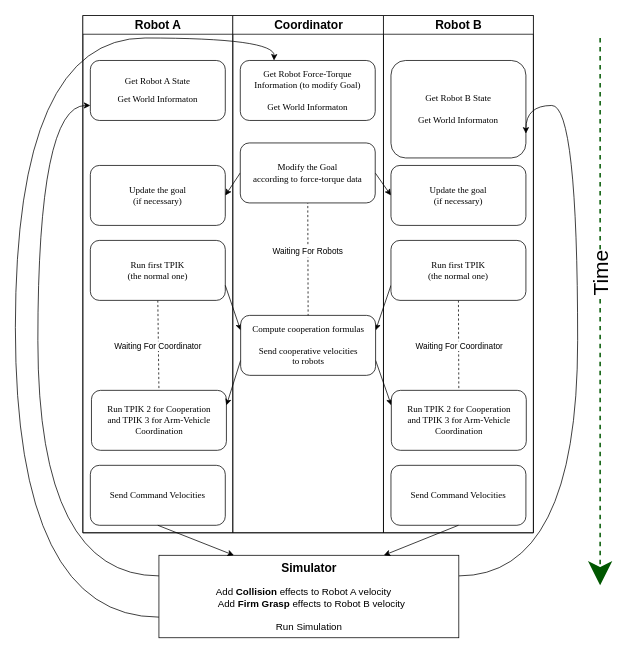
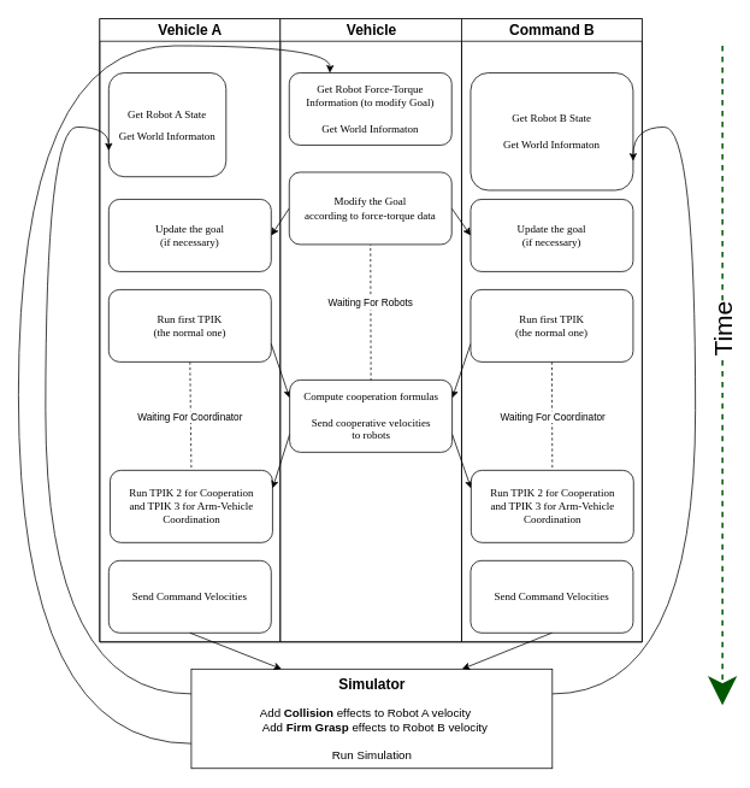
  <mxCell id="0" />
  <mxCell id="1" parent="0" />
  <mxCell id="2" value="" style="swimlane;html=1;childLayout=stackLayout;startSize=0;rounded=0;shadow=0;labelBackgroundColor=none;strokeColor=#000000;strokeWidth=1;fillColor=#ffffff;fontFamily=Verdana;fontSize=8;fontColor=#000000;align=center;" parent="1" vertex="1"><mxGeometry x="110" width="601" height="690" as="geometry" y="20"><mxRectangle x="270" y="40" width="50" height="40" as="alternateBounds" /></mxGeometry></mxCell>
- <mxCell id="3" value="&lt;font style=&quot;font-size: 16px&quot;&gt;Robot A&lt;/font&gt;" style="swimlane;html=1;startSize=25;" parent="2" vertex="1"><mxGeometry width="200" height="690" as="geometry" /></mxCell>
- <mxCell id="4" value="&lt;div style=&quot;font-size: 12px&quot;&gt;Get Robot A State&lt;/div&gt;&lt;div&gt;&lt;br&gt;&lt;/div&gt;&lt;div style=&quot;font-size: 12px&quot;&gt;Get World Informaton&lt;br&gt;&lt;/div&gt;" style="rounded=1;whiteSpace=wrap;html=1;shadow=0;labelBackgroundColor=none;strokeColor=#000000;strokeWidth=1;fillColor=#ffffff;fontFamily=Verdana;fontSize=8;fontColor=#000000;align=center;" parent="3" vertex="1"><mxGeometry x="10" y="60" width="180" height="80" as="geometry" /></mxCell>
+ <mxCell id="3" value="&lt;font style=&quot;font-size: 16px&quot;&gt;Vehicle A&lt;/font&gt;" style="swimlane;html=1;startSize=25;" parent="2" vertex="1"><mxGeometry width="200" height="690" as="geometry" /></mxCell>
+ <mxCell id="4" value="&lt;div style=&quot;font-size: 12px&quot;&gt;Get Robot A State&lt;/div&gt;&lt;div&gt;&lt;br&gt;&lt;/div&gt;&lt;div style=&quot;font-size: 12px&quot;&gt;Get World Informaton&lt;br&gt;&lt;/div&gt;" style="rounded=1;whiteSpace=wrap;html=1;shadow=0;labelBackgroundColor=none;strokeColor=#000000;strokeWidth=1;fillColor=#ffffff;fontFamily=Verdana;fontSize=8;fontColor=#000000;align=center;" parent="3" vertex="1"><mxGeometry x="10" y="60" width="130" height="115" as="geometry" /></mxCell>
  <mxCell id="5" value="&lt;div style=&quot;font-size: 12px&quot;&gt;&lt;font style=&quot;font-size: 12px&quot;&gt;Update the goal &lt;br&gt;&lt;/font&gt;&lt;/div&gt;&lt;div style=&quot;font-size: 12px&quot;&gt;&lt;font style=&quot;font-size: 12px&quot;&gt;(if necessary)&lt;/font&gt;&lt;/div&gt;" style="rounded=1;whiteSpace=wrap;html=1;shadow=0;labelBackgroundColor=none;strokeColor=#000000;strokeWidth=1;fillColor=#ffffff;fontFamily=Verdana;fontSize=8;fontColor=#000000;align=center;" parent="3" vertex="1"><mxGeometry x="10" y="200" width="180" height="80" as="geometry" /></mxCell>
  <mxCell id="6" style="edgeStyle=none;rounded=0;orthogonalLoop=1;jettySize=auto;html=1;exitX=0.5;exitY=1;exitDx=0;exitDy=0;entryX=0.5;entryY=0;entryDx=0;entryDy=0;dashed=1;startSize=1;endArrow=none;endFill=0;endSize=8;strokeWidth=1;fontSize=28;fontColor=#000000;" parent="3" source="8" target="9" edge="1"><mxGeometry relative="1" as="geometry" /></mxCell>
  <mxCell id="7" value="&lt;font style=&quot;font-size: 11px&quot;&gt;Waiting For Coordinator&lt;/font&gt;" style="text;html=1;resizable=0;points=[];align=center;verticalAlign=middle;labelBackgroundColor=#ffffff;fontSize=10;fontColor=#000000;horizontal=1;labelPosition=center;verticalLabelPosition=middle;" parent="6" vertex="1" connectable="0"><mxGeometry x="0.195" y="-1" relative="1" as="geometry"><mxPoint y="-11.5" as="offset" /></mxGeometry></mxCell>
  <mxCell id="8" value="&lt;div style=&quot;font-size: 12px&quot;&gt;Run first TPIK &lt;br&gt;&lt;/div&gt;&lt;div style=&quot;font-size: 12px&quot;&gt;(the normal one)&lt;br&gt;&lt;/div&gt;" style="rounded=1;whiteSpace=wrap;html=1;shadow=0;labelBackgroundColor=none;strokeColor=#000000;strokeWidth=1;fillColor=#ffffff;fontFamily=Verdana;fontSize=8;fontColor=#000000;align=center;" parent="3" vertex="1"><mxGeometry x="10" y="300" width="180" height="80" as="geometry" /></mxCell>
  <mxCell id="9" value="&lt;div style=&quot;font-size: 12px&quot;&gt;&lt;font style=&quot;font-size: 12px&quot;&gt;Run TPIK 2 for Cooperation &lt;br&gt;&lt;/font&gt;&lt;/div&gt;&lt;div style=&quot;font-size: 12px&quot;&gt;&lt;font style=&quot;font-size: 12px&quot;&gt;and TPIK 3 for Arm-Vehicle Coordination&lt;br&gt;&lt;/font&gt;&lt;/div&gt;" style="rounded=1;whiteSpace=wrap;html=1;shadow=0;labelBackgroundColor=none;strokeColor=#000000;strokeWidth=1;fillColor=#ffffff;fontFamily=Verdana;fontSize=8;fontColor=#000000;align=center;" parent="3" vertex="1"><mxGeometry x="11.5" y="500" width="180" height="80" as="geometry" /></mxCell>
  <mxCell id="10" value="&lt;div style=&quot;font-size: 12px&quot;&gt;Send Command Velocities&lt;br&gt;&lt;/div&gt;" style="rounded=1;whiteSpace=wrap;html=1;shadow=0;labelBackgroundColor=none;strokeColor=#000000;strokeWidth=1;fillColor=#ffffff;fontFamily=Verdana;fontSize=8;fontColor=#000000;align=center;" parent="3" vertex="1"><mxGeometry x="10" y="600" width="180" height="80" as="geometry" /></mxCell>
  <mxCell id="11" style="edgeStyle=none;rounded=0;orthogonalLoop=1;jettySize=auto;html=1;exitX=0;exitY=0.5;exitDx=0;exitDy=0;entryX=1;entryY=0.5;entryDx=0;entryDy=0;fontColor=#000000;" parent="2" source="22" target="5" edge="1"><mxGeometry relative="1" as="geometry" /></mxCell>
  <mxCell id="12" style="edgeStyle=none;rounded=0;orthogonalLoop=1;jettySize=auto;html=1;exitX=1;exitY=0.5;exitDx=0;exitDy=0;entryX=0;entryY=0.5;entryDx=0;entryDy=0;fontColor=#000000;" parent="2" source="22" target="27" edge="1"><mxGeometry relative="1" as="geometry" /></mxCell>
  <mxCell id="13" style="edgeStyle=none;rounded=0;orthogonalLoop=1;jettySize=auto;html=1;exitX=0;exitY=0.75;exitDx=0;exitDy=0;entryX=1;entryY=0.25;entryDx=0;entryDy=0;fontColor=#000000;" parent="2" source="19" target="9" edge="1"><mxGeometry relative="1" as="geometry" /></mxCell>
  <mxCell id="14" style="edgeStyle=none;rounded=0;orthogonalLoop=1;jettySize=auto;html=1;exitX=1;exitY=0.75;exitDx=0;exitDy=0;entryX=0;entryY=0.25;entryDx=0;entryDy=0;fontColor=#000000;" parent="2" source="19" target="25" edge="1"><mxGeometry relative="1" as="geometry" /></mxCell>
  <mxCell id="15" style="edgeStyle=none;rounded=0;orthogonalLoop=1;jettySize=auto;html=1;exitX=1;exitY=0.75;exitDx=0;exitDy=0;entryX=0;entryY=0.25;entryDx=0;entryDy=0;fontColor=#000000;" parent="2" source="8" target="19" edge="1"><mxGeometry relative="1" as="geometry" /></mxCell>
  <mxCell id="16" style="edgeStyle=none;rounded=0;orthogonalLoop=1;jettySize=auto;html=1;exitX=0;exitY=0.75;exitDx=0;exitDy=0;entryX=1;entryY=0.25;entryDx=0;entryDy=0;fontColor=#000000;" parent="2" source="30" target="19" edge="1"><mxGeometry relative="1" as="geometry" /></mxCell>
- <mxCell id="17" value="&lt;font style=&quot;font-size: 16px&quot;&gt;Coordinator&lt;/font&gt;" style="swimlane;html=1;startSize=25;" parent="2" vertex="1"><mxGeometry x="200" width="201" height="690" as="geometry" /></mxCell>
+ <mxCell id="17" value="&lt;font style=&quot;font-size: 16px&quot;&gt;Vehicle&lt;/font&gt;" style="swimlane;html=1;startSize=25;" parent="2" vertex="1"><mxGeometry x="200" width="201" height="690" as="geometry" /></mxCell>
  <mxCell id="18" value="&lt;div style=&quot;font-size: 12px&quot;&gt;&lt;font style=&quot;font-size: 12px&quot;&gt;Get Robot Force-Torque Information (to modify Goal)&lt;br&gt;&lt;/font&gt;&lt;/div&gt;&lt;div style=&quot;font-size: 12px&quot;&gt;&lt;font style=&quot;font-size: 12px&quot;&gt;&lt;br&gt;&lt;/font&gt;&lt;/div&gt;&lt;div style=&quot;font-size: 12px&quot;&gt;&lt;font style=&quot;font-size: 12px&quot;&gt;Get World Informaton&lt;br&gt;&lt;/font&gt;&lt;/div&gt;" style="rounded=1;whiteSpace=wrap;html=1;shadow=0;labelBackgroundColor=none;strokeColor=#000000;strokeWidth=1;fillColor=#ffffff;fontFamily=Verdana;fontSize=8;fontColor=#000000;align=center;" parent="17" vertex="1"><mxGeometry x="10" y="60" width="180" height="80" as="geometry" /></mxCell>
  <mxCell id="19" value="&lt;div style=&quot;font-size: 12px&quot;&gt;&lt;div&gt;Compute cooperation formulas&lt;/div&gt;&lt;div&gt;&lt;br&gt;&lt;/div&gt;&lt;div&gt;Send cooperative velocities &lt;br&gt;&lt;/div&gt;&lt;div&gt;to robots&lt;br&gt;&lt;/div&gt;&lt;/div&gt;" style="rounded=1;whiteSpace=wrap;html=1;shadow=0;labelBackgroundColor=none;strokeColor=#000000;strokeWidth=1;fillColor=#ffffff;fontFamily=Verdana;fontSize=8;fontColor=#000000;align=center;" parent="17" vertex="1"><mxGeometry x="10.5" y="400" width="180" height="80" as="geometry" /></mxCell>
  <mxCell id="20" style="edgeStyle=orthogonalEdgeStyle;rounded=0;orthogonalLoop=1;jettySize=auto;html=1;exitX=0.5;exitY=1;exitDx=0;exitDy=0;entryX=0.5;entryY=0;entryDx=0;entryDy=0;endArrow=none;endFill=0;dashed=1;" edge="1" parent="17" source="22" target="19"><mxGeometry relative="1" as="geometry"><Array as="points"><mxPoint x="101" y="240" /></Array></mxGeometry></mxCell>
  <mxCell id="21" value="&lt;font style=&quot;font-size: 11px&quot;&gt;Waiting For Robots&lt;/font&gt;" style="text;html=1;resizable=0;points=[];align=center;verticalAlign=middle;labelBackgroundColor=#ffffff;" vertex="1" connectable="0" parent="20"><mxGeometry x="-0.18" relative="1" as="geometry"><mxPoint x="-0.5" y="15" as="offset" /></mxGeometry></mxCell>
  <mxCell id="22" value="&lt;div style=&quot;font-size: 10px&quot;&gt;&lt;font style=&quot;font-size: 12px&quot;&gt;Modify the Goal &lt;br&gt;&lt;/font&gt;&lt;/div&gt;&lt;div style=&quot;font-size: 10px&quot;&gt;&lt;font style=&quot;font-size: 12px&quot;&gt;according to force-torque data&lt;/font&gt;&lt;br&gt;&lt;/div&gt;" style="rounded=1;whiteSpace=wrap;html=1;shadow=0;labelBackgroundColor=none;strokeColor=#000000;strokeWidth=1;fillColor=#ffffff;fontFamily=Verdana;fontSize=8;fontColor=#000000;align=center;" parent="17" vertex="1"><mxGeometry x="10" y="170" width="180" height="80" as="geometry" /></mxCell>
- <mxCell id="23" value="&lt;font style=&quot;font-size: 16px&quot;&gt;Robot B&lt;/font&gt;" style="swimlane;html=1;startSize=25;" parent="2" vertex="1"><mxGeometry x="401" width="200" height="690" as="geometry" /></mxCell>
+ <mxCell id="23" value="&lt;font style=&quot;font-size: 16px&quot;&gt;Command B&lt;/font&gt;" style="swimlane;html=1;startSize=25;" parent="2" vertex="1"><mxGeometry x="401" width="200" height="690" as="geometry" /></mxCell>
  <mxCell id="24" value="&lt;div style=&quot;font-size: 12px&quot;&gt;&lt;font style=&quot;font-size: 12px&quot;&gt;Get Robot B State&lt;/font&gt;&lt;/div&gt;&lt;div style=&quot;font-size: 12px&quot;&gt;&lt;font style=&quot;font-size: 12px&quot;&gt;&lt;br&gt;&lt;/font&gt;&lt;/div&gt;&lt;div style=&quot;font-size: 12px&quot;&gt;&lt;font style=&quot;font-size: 12px&quot;&gt;Get World Informaton&lt;br&gt;&lt;/font&gt;&lt;/div&gt;" style="rounded=1;whiteSpace=wrap;html=1;shadow=0;labelBackgroundColor=none;strokeColor=#000000;strokeWidth=1;fillColor=#ffffff;fontFamily=Verdana;fontSize=8;fontColor=#000000;align=center;" parent="23" vertex="1"><mxGeometry x="10" y="60" width="180" height="130" as="geometry" /></mxCell>
  <mxCell id="25" value="&lt;div style=&quot;font-size: 12px&quot;&gt;&lt;font style=&quot;font-size: 12px&quot;&gt;Run TPIK 2 for Cooperation &lt;br&gt;&lt;/font&gt;&lt;/div&gt;&lt;div style=&quot;font-size: 12px&quot;&gt;&lt;font style=&quot;font-size: 12px&quot;&gt;and TPIK 3 for Arm-Vehicle Coordination&lt;/font&gt;&lt;br&gt;&lt;/div&gt;" style="rounded=1;whiteSpace=wrap;html=1;shadow=0;labelBackgroundColor=none;strokeColor=#000000;strokeWidth=1;fillColor=#ffffff;fontFamily=Verdana;fontSize=8;fontColor=#000000;align=center;" parent="23" vertex="1"><mxGeometry x="10.5" y="500" width="180" height="80" as="geometry" /></mxCell>
  <mxCell id="26" value="&lt;div style=&quot;font-size: 12px&quot;&gt;Send Command Velocities&lt;br&gt;&lt;/div&gt;" style="rounded=1;whiteSpace=wrap;html=1;shadow=0;labelBackgroundColor=none;strokeColor=#000000;strokeWidth=1;fillColor=#ffffff;fontFamily=Verdana;fontSize=8;fontColor=#000000;align=center;" parent="23" vertex="1"><mxGeometry x="10" y="600" width="180" height="80" as="geometry" /></mxCell>
  <mxCell id="27" value="&lt;div style=&quot;font-size: 12px&quot;&gt;&lt;font style=&quot;font-size: 12px&quot;&gt;Update the goal &lt;br&gt;&lt;/font&gt;&lt;/div&gt;&lt;div style=&quot;font-size: 12px&quot;&gt;&lt;font style=&quot;font-size: 12px&quot;&gt;(if necessary)&lt;/font&gt;&lt;/div&gt;" style="rounded=1;whiteSpace=wrap;html=1;shadow=0;labelBackgroundColor=none;strokeColor=#000000;strokeWidth=1;fillColor=#ffffff;fontFamily=Verdana;fontSize=8;fontColor=#000000;align=center;" parent="23" vertex="1"><mxGeometry x="10" y="200" width="180" height="80" as="geometry" /></mxCell>
  <mxCell id="28" style="edgeStyle=none;rounded=0;orthogonalLoop=1;jettySize=auto;html=1;exitX=0.5;exitY=1;exitDx=0;exitDy=0;entryX=0.5;entryY=0;entryDx=0;entryDy=0;dashed=1;startSize=1;endArrow=none;endFill=0;endSize=8;strokeWidth=1;fontSize=10;fontColor=#000000;" parent="23" source="30" target="25" edge="1"><mxGeometry relative="1" as="geometry" /></mxCell>
  <mxCell id="29" value="&lt;div style=&quot;font-size: 11px&quot;&gt;&lt;font style=&quot;font-size: 11px&quot;&gt;Waiting For Coordinator&lt;/font&gt;&lt;/div&gt;" style="text;html=1;resizable=0;points=[];align=center;verticalAlign=middle;labelBackgroundColor=#ffffff;fontSize=10;fontColor=#000000;" parent="28" vertex="1" connectable="0"><mxGeometry x="0.176" relative="1" as="geometry"><mxPoint x="0.5" y="-10.5" as="offset" /></mxGeometry></mxCell>
  <mxCell id="30" value="&lt;div style=&quot;font-size: 12px&quot;&gt;Run first TPIK &lt;br&gt;&lt;/div&gt;&lt;div style=&quot;font-size: 12px&quot;&gt;(the normal one)&lt;br&gt;&lt;/div&gt;" style="rounded=1;whiteSpace=wrap;html=1;shadow=0;labelBackgroundColor=none;strokeColor=#000000;strokeWidth=1;fillColor=#ffffff;fontFamily=Verdana;fontSize=8;fontColor=#000000;align=center;" parent="23" vertex="1"><mxGeometry x="10" y="300" width="180" height="80" as="geometry" /></mxCell>
  <mxCell id="31" style="edgeStyle=orthogonalEdgeStyle;rounded=0;orthogonalLoop=1;jettySize=auto;html=1;exitX=0;exitY=0.25;exitDx=0;exitDy=0;entryX=0;entryY=0.75;entryDx=0;entryDy=0;fontColor=#000000;curved=1;" parent="1" source="34" target="4" edge="1"><mxGeometry relative="1" as="geometry"><Array as="points"><mxPoint x="50" y="768" /><mxPoint x="50" y="140" /></Array></mxGeometry></mxCell>
  <mxCell id="32" style="edgeStyle=orthogonalEdgeStyle;curved=1;rounded=0;orthogonalLoop=1;jettySize=auto;html=1;exitX=1;exitY=0.25;exitDx=0;exitDy=0;entryX=1;entryY=0.75;entryDx=0;entryDy=0;fontColor=#000000;" parent="1" source="34" target="24" edge="1"><mxGeometry relative="1" as="geometry"><Array as="points"><mxPoint x="770" y="768" /><mxPoint x="770" y="140" /></Array></mxGeometry></mxCell>
  <mxCell id="33" style="edgeStyle=orthogonalEdgeStyle;curved=1;rounded=0;orthogonalLoop=1;jettySize=auto;html=1;exitX=0;exitY=0.75;exitDx=0;exitDy=0;entryX=0.25;entryY=0;entryDx=0;entryDy=0;" parent="1" source="34" target="18" edge="1"><mxGeometry relative="1" as="geometry"><Array as="points"><mxPoint x="211" y="823" /><mxPoint x="20" y="823" /><mxPoint x="20" y="50" /><mxPoint x="366" y="50" /></Array></mxGeometry></mxCell>
  <mxCell id="34" value="&lt;div style=&quot;font-size: 16px&quot; align=&quot;center&quot;&gt;&lt;font style=&quot;font-size: 16px&quot;&gt;&lt;b&gt;Simulator&lt;/b&gt;&lt;br&gt;&lt;/font&gt;&lt;/div&gt;&lt;div align=&quot;center&quot;&gt;&lt;br&gt;&lt;/div&gt;&lt;div style=&quot;font-size: 13px&quot; align=&quot;center&quot;&gt;&lt;font style=&quot;font-size: 13px&quot;&gt;Add &lt;b&gt;Collision&lt;/b&gt; effects to Robot A velocity&lt;/font&gt;&lt;font style=&quot;font-size: 13px&quot;&gt;&amp;nbsp;&amp;nbsp;&amp;nbsp;&amp;nbsp; &lt;br&gt;&lt;/font&gt;&lt;/div&gt;&lt;div style=&quot;font-size: 13px&quot; align=&quot;center&quot;&gt;&lt;font style=&quot;font-size: 13px&quot;&gt;&amp;nbsp; &lt;font style=&quot;font-size: 13px&quot;&gt;Add &lt;b&gt;Firm Grasp&lt;/b&gt; effects to Robot B velocity&lt;/font&gt;&lt;/font&gt;&lt;/div&gt;&lt;div style=&quot;font-size: 13px&quot; align=&quot;center&quot;&gt;&lt;font style=&quot;font-size: 13px&quot;&gt;&lt;br&gt;&lt;/font&gt;&lt;/div&gt;&lt;div align=&quot;center&quot;&gt;&lt;font style=&quot;font-size: 13px&quot;&gt;Run Simulation&lt;/font&gt;&lt;/div&gt;" style="rounded=0;whiteSpace=wrap;html=1;verticalAlign=middle;horizontal=1;textDirection=ltr;labelBorderColor=none;labelBackgroundColor=none;align=center;" parent="1" vertex="1"><mxGeometry x="211.5" y="740" width="400" height="110" as="geometry" /></mxCell>
  <mxCell id="35" style="edgeStyle=none;rounded=0;orthogonalLoop=1;jettySize=auto;html=1;exitX=0.5;exitY=1;exitDx=0;exitDy=0;entryX=0.25;entryY=0;entryDx=0;entryDy=0;fontColor=#000000;" parent="1" source="10" target="34" edge="1"><mxGeometry relative="1" as="geometry" /></mxCell>
  <mxCell id="36" style="edgeStyle=none;rounded=0;orthogonalLoop=1;jettySize=auto;html=1;exitX=0.5;exitY=1;exitDx=0;exitDy=0;entryX=0.75;entryY=0;entryDx=0;entryDy=0;fontColor=#000000;" parent="1" source="26" target="34" edge="1"><mxGeometry relative="1" as="geometry" /></mxCell>
  <mxCell id="37" value="" style="endArrow=classic;html=1;fontColor=#000000;endFill=1;strokeWidth=2;startSize=7;endSize=26;fillColor=#008a00;strokeColor=#005700;dashed=1;" parent="1" edge="1"><mxGeometry width="50" height="50" relative="1" as="geometry"><mxPoint x="800" y="50" as="sourcePoint" /><mxPoint x="800" y="780" as="targetPoint" /></mxGeometry></mxCell>
  <mxCell id="38" value="Time" style="text;html=1;resizable=0;points=[];align=center;verticalAlign=middle;labelBackgroundColor=#ffffff;fontColor=#000000;horizontal=0;fontSize=28;" parent="37" vertex="1" connectable="0"><mxGeometry x="-0.138" relative="1" as="geometry"><mxPoint as="offset" /></mxGeometry></mxCell>
